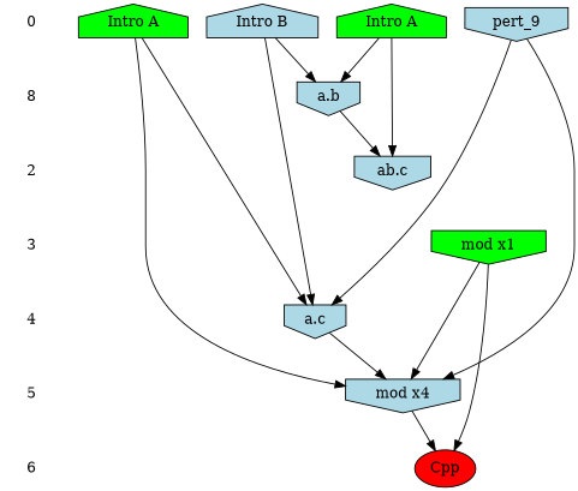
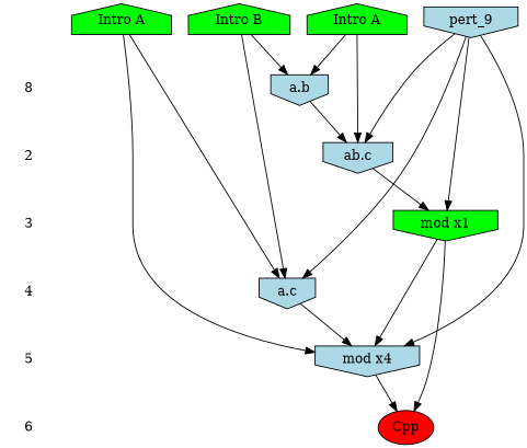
  digraph {
    ranksep=.5
    node [shape=plaintext style=filled]
-   0 [style=""]
    n2 [fillcolor=green label="Intro A" shape=house]
    n3 [fillcolor=green label="Intro A" shape=house]
-   n4 [fillcolor=lightblue label="Intro B" shape=house]
+   n4 [fillcolor=green label="Intro B" shape=house]
    n5 [fillcolor=lightblue label=pert_9 shape=invhouse]
    n6 [label=8 style=""]
    n7 [fillcolor=lightblue label="a.b" shape=invhouse]
    2 [style=""]
    n9 [fillcolor=lightblue label="ab.c" shape=invhouse]
    3 [style=""]
    n11 [fillcolor=green label="mod x1" shape=invhouse]
    4 [style=""]
    n13 [fillcolor=lightblue label="a.c" shape=invhouse]
    5 [style=""]
    n15 [fillcolor=lightblue label="mod x4" shape=invhouse]
    6 [style=""]
    n17 [fillcolor=red label=Cpp shape=""]
    subgraph sub_1 {
      rank=same
-     0
      n2
      n3
      n4
      n5
    }
    subgraph sub_2 {
      rank=same
      n6
      n7
    }
    subgraph sub_3 {
      rank=same
      2
      n9
    }
    subgraph sub_4 {
      rank=same
      3
      n11
    }
    subgraph sub_5 {
      rank=same
      4
      n13
    }
    subgraph sub_6 {
      rank=same
      5
      n15
    }
    subgraph sub_7 {
      rank=same
      6
      n17
    }
-   0 -> n6 [style=invis]
    n2 -> n7
    n2 -> n9
    n3 -> n13
    n3 -> n15
    n4 -> n7
    n4 -> n13
+   n5 -> n9
+   n5 -> n11
    n5 -> n13
    n5 -> n15
    n6 -> 2 [style=invis]
    n7 -> n9
    2 -> 3 [style=invis]
+   n9 -> n11
    3 -> 4 [style=invis]
    n11 -> n15
    n11 -> n17
    4 -> 5 [style=invis]
    n13 -> n15
    5 -> 6 [style=invis]
    n15 -> n17
  }
